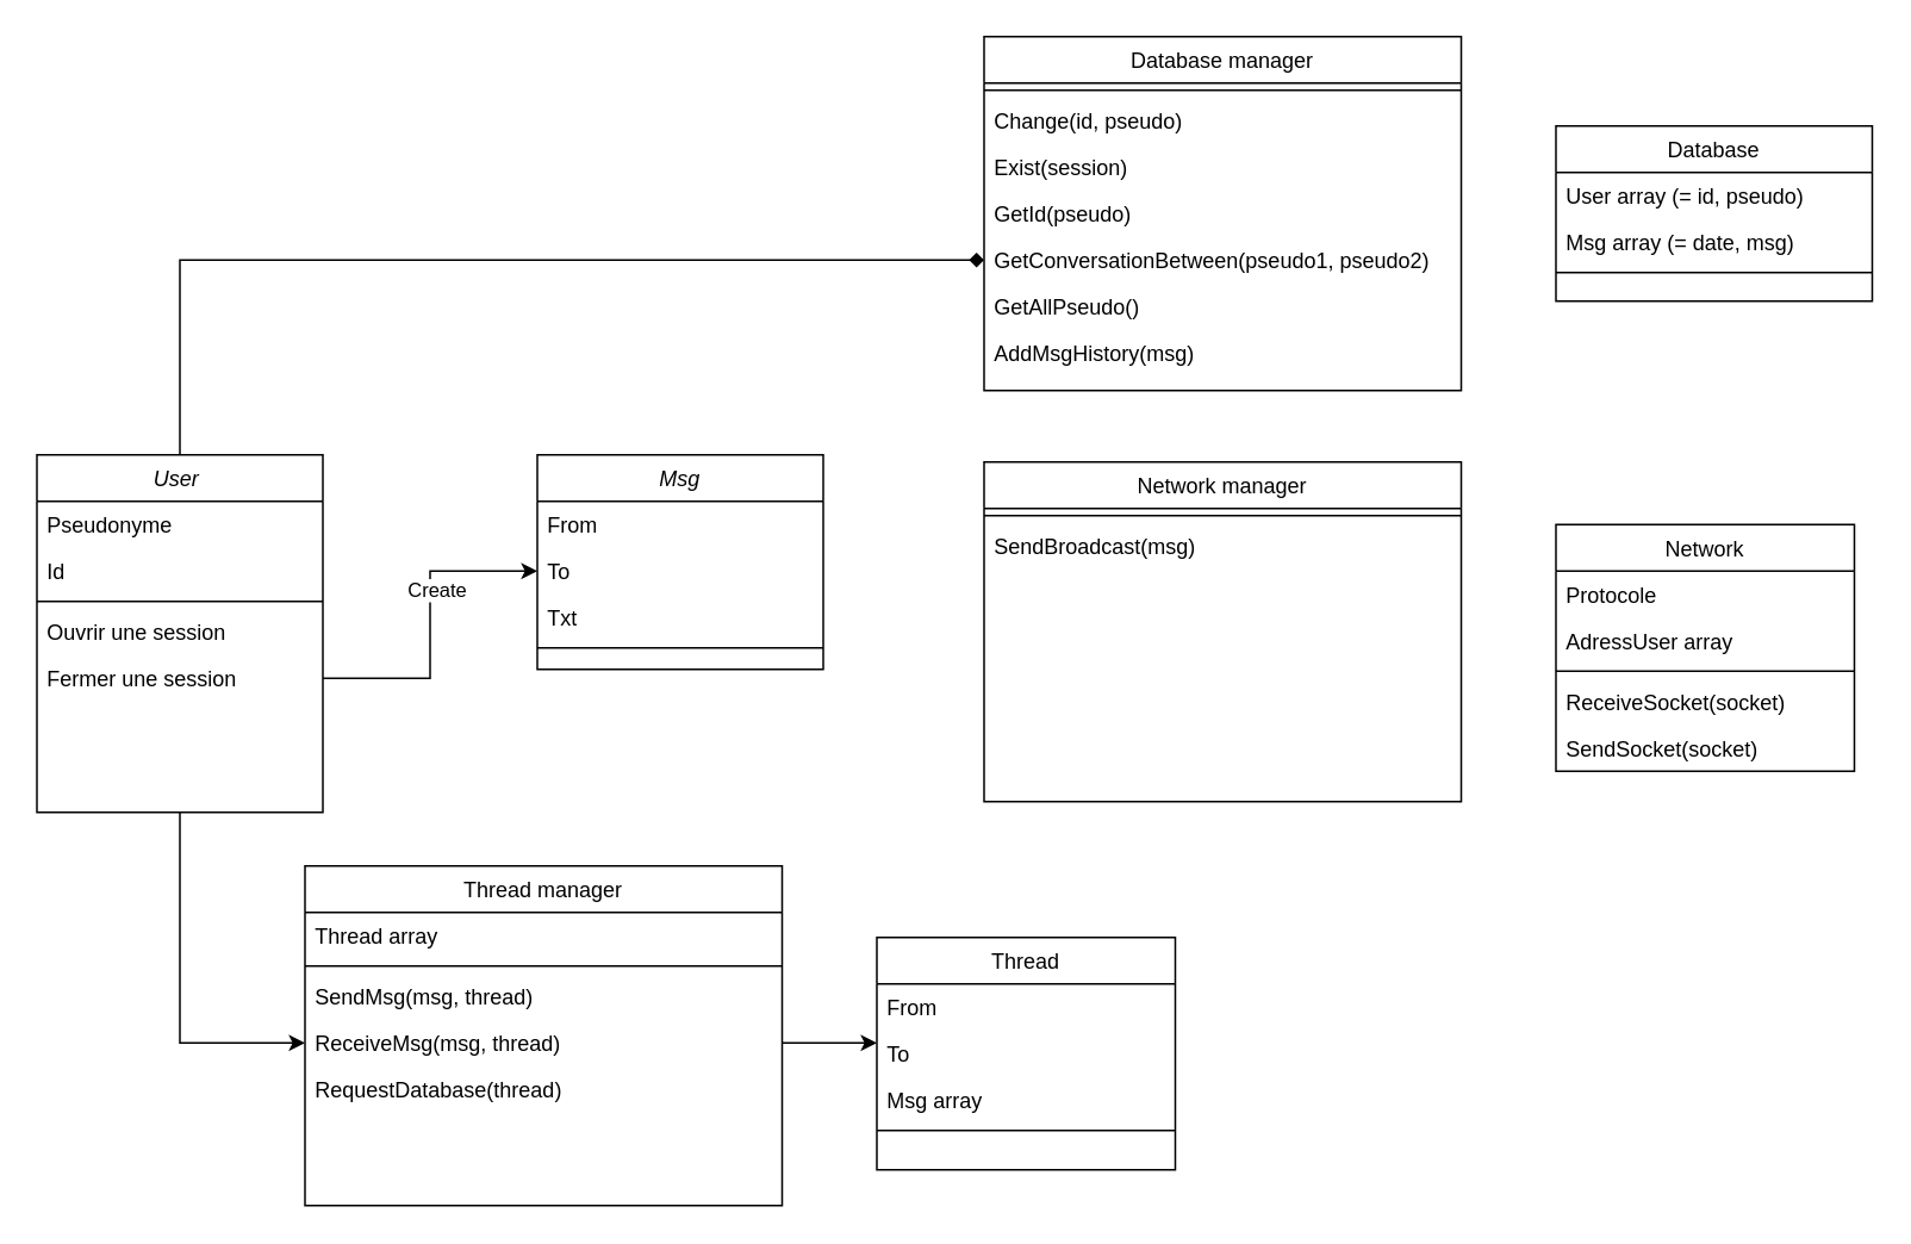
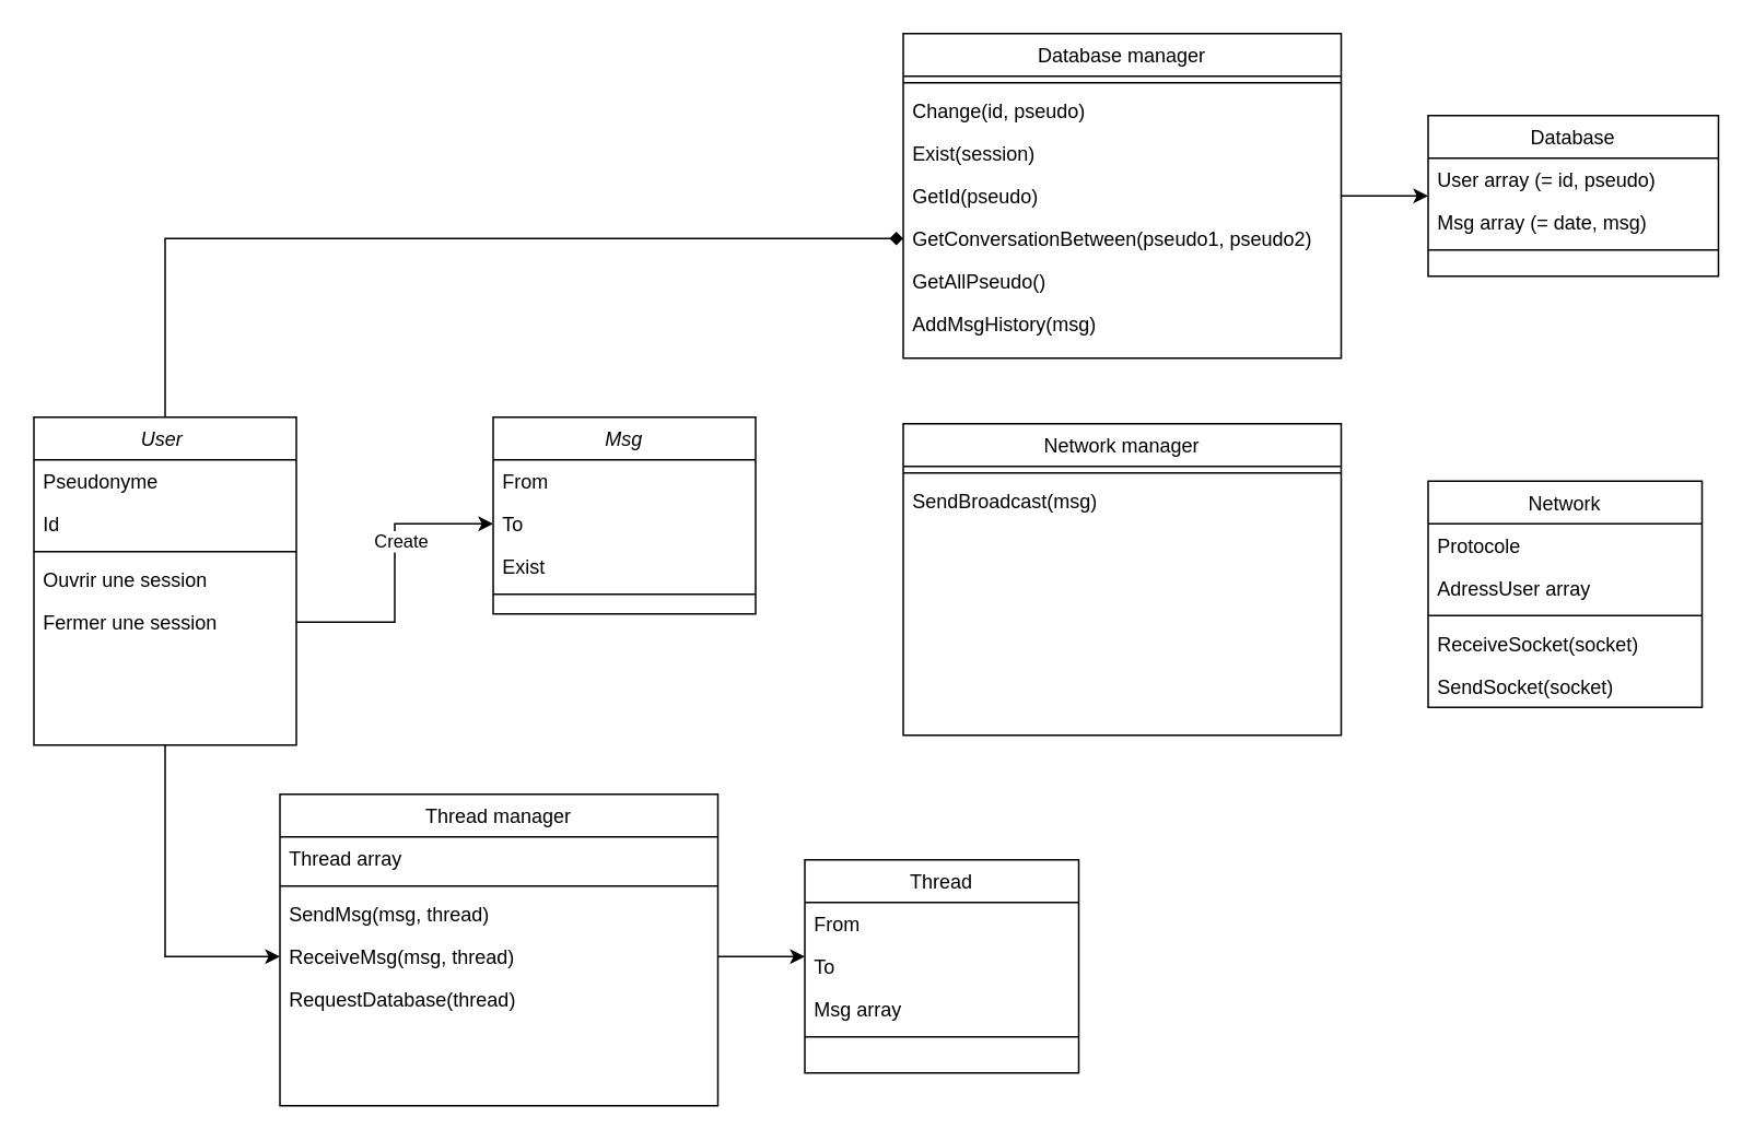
  <mxCell id="0" />
  <mxCell id="1" parent="0" />
  <mxCell id="2" style="edgeStyle=orthogonalEdgeStyle;rounded=0;orthogonalLoop=1;jettySize=auto;html=1;endArrow=diamond;" parent="1" source="4" target="15" edge="1"><mxGeometry relative="1" as="geometry" /></mxCell>
  <mxCell id="3" style="edgeStyle=orthogonalEdgeStyle;rounded=0;orthogonalLoop=1;jettySize=auto;html=1;entryX=0;entryY=0.5;entryDx=0;entryDy=0;" parent="1" source="4" target="40" edge="1"><mxGeometry relative="1" as="geometry" /></mxCell>
  <mxCell id="4" value="User " style="swimlane;fontStyle=2;align=center;verticalAlign=top;childLayout=stackLayout;horizontal=1;startSize=26;horizontalStack=0;resizeParent=1;resizeLast=0;collapsible=1;marginBottom=0;rounded=0;shadow=0;strokeWidth=1;" parent="1" vertex="1"><mxGeometry y="254" width="160" height="200" as="geometry" x="20"><mxRectangle x="230" y="140" width="160" height="26" as="alternateBounds" /></mxGeometry></mxCell>
  <mxCell id="5" value="Pseudonyme" style="text;align=left;verticalAlign=top;spacingLeft=4;spacingRight=4;overflow=hidden;rotatable=0;points=[[0,0.5],[1,0.5]];portConstraint=eastwest;" parent="4" vertex="1"><mxGeometry y="26" width="160" height="26" as="geometry" /></mxCell>
  <mxCell id="6" value="Id" style="text;align=left;verticalAlign=top;spacingLeft=4;spacingRight=4;overflow=hidden;rotatable=0;points=[[0,0.5],[1,0.5]];portConstraint=eastwest;" vertex="1" parent="4"><mxGeometry y="52" width="160" height="26" as="geometry" /></mxCell>
  <mxCell id="7" value="" style="line;html=1;strokeWidth=1;align=left;verticalAlign=middle;spacingTop=-1;spacingLeft=3;spacingRight=3;rotatable=0;labelPosition=right;points=[];portConstraint=eastwest;" parent="4" vertex="1"><mxGeometry y="78" width="160" height="8" as="geometry" /></mxCell>
  <mxCell id="8" value="Ouvrir une session" style="text;align=left;verticalAlign=top;spacingLeft=4;spacingRight=4;overflow=hidden;rotatable=0;points=[[0,0.5],[1,0.5]];portConstraint=eastwest;" parent="4" vertex="1"><mxGeometry y="86" width="160" height="26" as="geometry" /></mxCell>
  <mxCell id="9" value="Fermer une session" style="text;align=left;verticalAlign=top;spacingLeft=4;spacingRight=4;overflow=hidden;rotatable=0;points=[[0,0.5],[1,0.5]];portConstraint=eastwest;" parent="4" vertex="1"><mxGeometry y="112" width="160" height="26" as="geometry" /></mxCell>
  <mxCell id="10" value="Database manager" style="swimlane;fontStyle=0;align=center;verticalAlign=top;childLayout=stackLayout;horizontal=1;startSize=26;horizontalStack=0;resizeParent=1;resizeLast=0;collapsible=1;marginBottom=0;rounded=0;shadow=0;strokeWidth=1;" parent="1" vertex="1"><mxGeometry x="550" y="20" width="267" height="198" as="geometry"><mxRectangle x="130" y="380" width="160" height="26" as="alternateBounds" /></mxGeometry></mxCell>
  <mxCell id="11" value="" style="line;html=1;strokeWidth=1;align=left;verticalAlign=middle;spacingTop=-1;spacingLeft=3;spacingRight=3;rotatable=0;labelPosition=right;points=[];portConstraint=eastwest;" parent="10" vertex="1"><mxGeometry y="26" width="267" height="8" as="geometry" /></mxCell>
  <mxCell id="12" value="Change(id, pseudo)" style="text;align=left;verticalAlign=top;spacingLeft=4;spacingRight=4;overflow=hidden;rotatable=0;points=[[0,0.5],[1,0.5]];portConstraint=eastwest;" parent="10" vertex="1"><mxGeometry y="34" width="267" height="26" as="geometry" /></mxCell>
  <mxCell id="13" value="Exist(session)" style="text;align=left;verticalAlign=top;spacingLeft=4;spacingRight=4;overflow=hidden;rotatable=0;points=[[0,0.5],[1,0.5]];portConstraint=eastwest;" parent="10" vertex="1"><mxGeometry y="60" width="267" height="26" as="geometry" /></mxCell>
  <mxCell id="14" value="GetId(pseudo)" style="text;align=left;verticalAlign=top;spacingLeft=4;spacingRight=4;overflow=hidden;rotatable=0;points=[[0,0.5],[1,0.5]];portConstraint=eastwest;" parent="10" vertex="1"><mxGeometry y="86" width="267" height="26" as="geometry" /></mxCell>
  <mxCell id="15" value="GetConversationBetween(pseudo1, pseudo2)" style="text;align=left;verticalAlign=top;spacingLeft=4;spacingRight=4;overflow=hidden;rotatable=0;points=[[0,0.5],[1,0.5]];portConstraint=eastwest;" parent="10" vertex="1"><mxGeometry y="112" width="267" height="26" as="geometry" /></mxCell>
  <mxCell id="16" value="GetAllPseudo()" style="text;align=left;verticalAlign=top;spacingLeft=4;spacingRight=4;overflow=hidden;rotatable=0;points=[[0,0.5],[1,0.5]];portConstraint=eastwest;" parent="10" vertex="1"><mxGeometry y="138" width="267" height="26" as="geometry" /></mxCell>
  <mxCell id="17" value="AddMsgHistory(msg)" style="text;align=left;verticalAlign=top;spacingLeft=4;spacingRight=4;overflow=hidden;rotatable=0;points=[[0,0.5],[1,0.5]];portConstraint=eastwest;" parent="10" vertex="1"><mxGeometry y="164" width="267" height="26" as="geometry" /></mxCell>
  <mxCell id="18" value="Network" style="swimlane;fontStyle=0;align=center;verticalAlign=top;childLayout=stackLayout;horizontal=1;startSize=26;horizontalStack=0;resizeParent=1;resizeLast=0;collapsible=1;marginBottom=0;rounded=0;shadow=0;strokeWidth=1;" parent="1" vertex="1"><mxGeometry x="870" y="293" width="167" height="138" as="geometry"><mxRectangle x="340" y="380" width="170" height="26" as="alternateBounds" /></mxGeometry></mxCell>
  <mxCell id="19" value="Protocole" style="text;align=left;verticalAlign=top;spacingLeft=4;spacingRight=4;overflow=hidden;rotatable=0;points=[[0,0.5],[1,0.5]];portConstraint=eastwest;" parent="18" vertex="1"><mxGeometry y="26" width="167" height="26" as="geometry" /></mxCell>
  <mxCell id="20" value="AdressUser array&#10;" style="text;align=left;verticalAlign=top;spacingLeft=4;spacingRight=4;overflow=hidden;rotatable=0;points=[[0,0.5],[1,0.5]];portConstraint=eastwest;" parent="18" vertex="1"><mxGeometry y="52" width="167" height="26" as="geometry" /></mxCell>
  <mxCell id="21" value="" style="line;html=1;strokeWidth=1;align=left;verticalAlign=middle;spacingTop=-1;spacingLeft=3;spacingRight=3;rotatable=0;labelPosition=right;points=[];portConstraint=eastwest;" parent="18" vertex="1"><mxGeometry y="78" width="167" height="8" as="geometry" /></mxCell>
  <mxCell id="22" value="ReceiveSocket(socket)" style="text;align=left;verticalAlign=top;spacingLeft=4;spacingRight=4;overflow=hidden;rotatable=0;points=[[0,0.5],[1,0.5]];portConstraint=eastwest;" parent="18" vertex="1"><mxGeometry y="86" width="167" height="26" as="geometry" /></mxCell>
  <mxCell id="23" value="SendSocket(socket)" style="text;align=left;verticalAlign=top;spacingLeft=4;spacingRight=4;overflow=hidden;rotatable=0;points=[[0,0.5],[1,0.5]];portConstraint=eastwest;" parent="18" vertex="1"><mxGeometry y="112" width="167" height="26" as="geometry" /></mxCell>
  <mxCell id="24" value="Database&#10;" style="swimlane;fontStyle=0;align=center;verticalAlign=top;childLayout=stackLayout;horizontal=1;startSize=26;horizontalStack=0;resizeParent=1;resizeLast=0;collapsible=1;marginBottom=0;rounded=0;shadow=0;strokeWidth=1;" parent="1" vertex="1"><mxGeometry x="870" y="70" width="177" height="98" as="geometry"><mxRectangle x="130" y="380" width="160" height="26" as="alternateBounds" /></mxGeometry></mxCell>
  <mxCell id="25" value="User array (= id, pseudo)&#10;" style="text;align=left;verticalAlign=top;spacingLeft=4;spacingRight=4;overflow=hidden;rotatable=0;points=[[0,0.5],[1,0.5]];portConstraint=eastwest;" parent="24" vertex="1"><mxGeometry y="26" width="177" height="26" as="geometry" /></mxCell>
  <mxCell id="26" value="Msg array (= date,  msg)&#10;" style="text;align=left;verticalAlign=top;spacingLeft=4;spacingRight=4;overflow=hidden;rotatable=0;points=[[0,0.5],[1,0.5]];portConstraint=eastwest;" parent="24" vertex="1"><mxGeometry y="52" width="177" height="26" as="geometry" /></mxCell>
  <mxCell id="27" value="" style="line;html=1;strokeWidth=1;align=left;verticalAlign=middle;spacingTop=-1;spacingLeft=3;spacingRight=3;rotatable=0;labelPosition=right;points=[];portConstraint=eastwest;" parent="24" vertex="1"><mxGeometry y="78" width="177" height="8" as="geometry" /></mxCell>
  <mxCell id="28" value="Network manager" style="swimlane;fontStyle=0;align=center;verticalAlign=top;childLayout=stackLayout;horizontal=1;startSize=26;horizontalStack=0;resizeParent=1;resizeLast=0;collapsible=1;marginBottom=0;rounded=0;shadow=0;strokeWidth=1;" parent="1" vertex="1"><mxGeometry x="550" y="258" width="267" height="190" as="geometry"><mxRectangle x="130" y="380" width="160" height="26" as="alternateBounds" /></mxGeometry></mxCell>
  <mxCell id="29" value="" style="line;html=1;strokeWidth=1;align=left;verticalAlign=middle;spacingTop=-1;spacingLeft=3;spacingRight=3;rotatable=0;labelPosition=right;points=[];portConstraint=eastwest;" parent="28" vertex="1"><mxGeometry y="26" width="267" height="8" as="geometry" /></mxCell>
  <mxCell id="30" value="SendBroadcast(msg)" style="text;align=left;verticalAlign=top;spacingLeft=4;spacingRight=4;overflow=hidden;rotatable=0;points=[[0,0.5],[1,0.5]];portConstraint=eastwest;" parent="28" vertex="1"><mxGeometry y="34" width="267" height="26" as="geometry" /></mxCell>
  <mxCell id="31" value="Thread" style="swimlane;fontStyle=0;align=center;verticalAlign=top;childLayout=stackLayout;horizontal=1;startSize=26;horizontalStack=0;resizeParent=1;resizeLast=0;collapsible=1;marginBottom=0;rounded=0;shadow=0;strokeWidth=1;" parent="1" vertex="1"><mxGeometry x="490" y="524" width="167" height="130" as="geometry"><mxRectangle x="340" y="380" width="170" height="26" as="alternateBounds" /></mxGeometry></mxCell>
  <mxCell id="32" value="From" style="text;align=left;verticalAlign=top;spacingLeft=4;spacingRight=4;overflow=hidden;rotatable=0;points=[[0,0.5],[1,0.5]];portConstraint=eastwest;" vertex="1" parent="31"><mxGeometry y="26" width="167" height="26" as="geometry" /></mxCell>
  <mxCell id="33" value="To" style="text;align=left;verticalAlign=top;spacingLeft=4;spacingRight=4;overflow=hidden;rotatable=0;points=[[0,0.5],[1,0.5]];portConstraint=eastwest;" vertex="1" parent="31"><mxGeometry y="52" width="167" height="26" as="geometry" /></mxCell>
  <mxCell id="34" value="Msg array" style="text;align=left;verticalAlign=top;spacingLeft=4;spacingRight=4;overflow=hidden;rotatable=0;points=[[0,0.5],[1,0.5]];portConstraint=eastwest;" vertex="1" parent="31"><mxGeometry y="78" width="167" height="26" as="geometry" /></mxCell>
  <mxCell id="35" value="" style="line;html=1;strokeWidth=1;align=left;verticalAlign=middle;spacingTop=-1;spacingLeft=3;spacingRight=3;rotatable=0;labelPosition=right;points=[];portConstraint=eastwest;" parent="31" vertex="1"><mxGeometry y="104" width="167" height="8" as="geometry" /></mxCell>
  <mxCell id="36" value="Thread manager" style="swimlane;fontStyle=0;align=center;verticalAlign=top;childLayout=stackLayout;horizontal=1;startSize=26;horizontalStack=0;resizeParent=1;resizeLast=0;collapsible=1;marginBottom=0;rounded=0;shadow=0;strokeWidth=1;" parent="1" vertex="1"><mxGeometry x="170" y="484" width="267" height="190" as="geometry"><mxRectangle x="130" y="380" width="160" height="26" as="alternateBounds" /></mxGeometry></mxCell>
  <mxCell id="37" value="Thread array" style="text;align=left;verticalAlign=top;spacingLeft=4;spacingRight=4;overflow=hidden;rotatable=0;points=[[0,0.5],[1,0.5]];portConstraint=eastwest;" parent="36" vertex="1"><mxGeometry y="26" width="267" height="26" as="geometry" /></mxCell>
  <mxCell id="38" value="" style="line;html=1;strokeWidth=1;align=left;verticalAlign=middle;spacingTop=-1;spacingLeft=3;spacingRight=3;rotatable=0;labelPosition=right;points=[];portConstraint=eastwest;" parent="36" vertex="1"><mxGeometry y="52" width="267" height="8" as="geometry" /></mxCell>
  <mxCell id="39" value="SendMsg(msg, thread)" style="text;align=left;verticalAlign=top;spacingLeft=4;spacingRight=4;overflow=hidden;rotatable=0;points=[[0,0.5],[1,0.5]];portConstraint=eastwest;" parent="36" vertex="1"><mxGeometry y="60" width="267" height="26" as="geometry" /></mxCell>
  <mxCell id="40" value="ReceiveMsg(msg, thread)" style="text;align=left;verticalAlign=top;spacingLeft=4;spacingRight=4;overflow=hidden;rotatable=0;points=[[0,0.5],[1,0.5]];portConstraint=eastwest;" parent="36" vertex="1"><mxGeometry y="86" width="267" height="26" as="geometry" /></mxCell>
  <mxCell id="41" value="RequestDatabase(thread)" style="text;align=left;verticalAlign=top;spacingLeft=4;spacingRight=4;overflow=hidden;rotatable=0;points=[[0,0.5],[1,0.5]];portConstraint=eastwest;" parent="36" vertex="1"><mxGeometry y="112" width="267" height="26" as="geometry" /></mxCell>
  <mxCell id="42" style="edgeStyle=orthogonalEdgeStyle;rounded=0;orthogonalLoop=1;jettySize=auto;html=1;" parent="1" source="40" edge="1"><mxGeometry relative="1" as="geometry"><mxPoint x="490" y="583" as="targetPoint" /></mxGeometry></mxCell>
+ <mxCell id="43" style="edgeStyle=orthogonalEdgeStyle;rounded=0;orthogonalLoop=1;jettySize=auto;html=1;entryX=0;entryY=0.5;entryDx=0;entryDy=0;" parent="1" source="14" target="24" edge="1"><mxGeometry relative="1" as="geometry" /></mxCell>
  <mxCell id="44" value="Msg" style="swimlane;fontStyle=2;align=center;verticalAlign=top;childLayout=stackLayout;horizontal=1;startSize=26;horizontalStack=0;resizeParent=1;resizeLast=0;collapsible=1;marginBottom=0;rounded=0;shadow=0;strokeWidth=1;" parent="1" vertex="1"><mxGeometry x="300" y="254" width="160" height="120" as="geometry"><mxRectangle x="230" y="140" width="160" height="26" as="alternateBounds" /></mxGeometry></mxCell>
  <mxCell id="45" value="From" style="text;align=left;verticalAlign=top;spacingLeft=4;spacingRight=4;overflow=hidden;rotatable=0;points=[[0,0.5],[1,0.5]];portConstraint=eastwest;" parent="44" vertex="1"><mxGeometry y="26" width="160" height="26" as="geometry" /></mxCell>
  <mxCell id="46" value="To" style="text;align=left;verticalAlign=top;spacingLeft=4;spacingRight=4;overflow=hidden;rotatable=0;points=[[0,0.5],[1,0.5]];portConstraint=eastwest;" parent="44" vertex="1"><mxGeometry y="52" width="160" height="26" as="geometry" /></mxCell>
- <mxCell id="47" value="Txt" style="text;align=left;verticalAlign=top;spacingLeft=4;spacingRight=4;overflow=hidden;rotatable=0;points=[[0,0.5],[1,0.5]];portConstraint=eastwest;" parent="44" vertex="1"><mxGeometry y="78" width="160" height="26" as="geometry" /></mxCell>
+ <mxCell id="47" value="Exist" style="text;align=left;verticalAlign=top;spacingLeft=4;spacingRight=4;overflow=hidden;rotatable=0;points=[[0,0.5],[1,0.5]];portConstraint=eastwest;" parent="44" vertex="1"><mxGeometry y="78" width="160" height="26" as="geometry" /></mxCell>
  <mxCell id="48" value="" style="line;html=1;strokeWidth=1;align=left;verticalAlign=middle;spacingTop=-1;spacingLeft=3;spacingRight=3;rotatable=0;labelPosition=right;points=[];portConstraint=eastwest;" parent="44" vertex="1"><mxGeometry y="104" width="160" height="8" as="geometry" /></mxCell>
  <mxCell id="49" style="edgeStyle=orthogonalEdgeStyle;rounded=0;orthogonalLoop=1;jettySize=auto;html=1;entryX=0;entryY=0.5;entryDx=0;entryDy=0;" parent="1" source="9" target="46" edge="1"><mxGeometry relative="1" as="geometry" /></mxCell>
  <mxCell id="50" value="Create" style="edgeLabel;html=1;align=center;verticalAlign=middle;resizable=0;points=[];" parent="49" vertex="1" connectable="0"><mxGeometry x="0.169" y="-3" relative="1" as="geometry"><mxPoint y="-5" as="offset" /></mxGeometry></mxCell>
